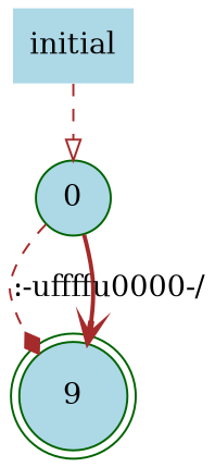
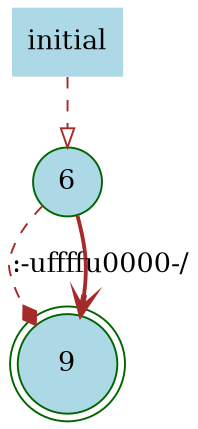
  digraph {
    rankdir=TB
    node [color=darkgreen fillcolor=lightblue style=filled]
    edge [color=brown style=dashed]
-   0 [height=0.5 shape=circle width=0.5]
+   0 [height=0.5 shape=circle width=0.5 label=6]
    n2 [height=0.61111 label=9 shape=doublecircle width=0.61111]
    initial [height=0.5 shape=plaintext width=0.75]
    0 -> n2 [arrowhead=diamond label=":-\uffff"]
    0 -> n2 [arrowhead=vee label="\u0000-/" style=bold]
    initial -> 0 [arrowhead=onormal]
  }
